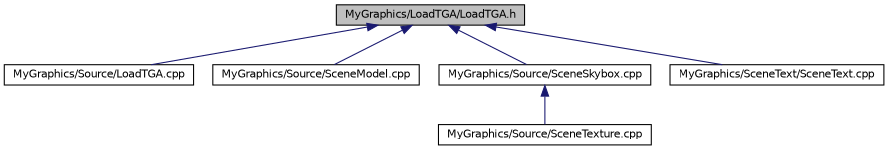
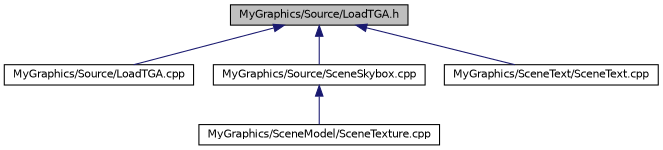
  digraph {
    node [color=black fontname=Helvetica fontsize=10 shape=record]
    edge [color=midnightblue dir=back fontname=Helvetica fontsize=10 labelfontname=Helvetica labelfontsize=10 style=solid]
-   n1 [fillcolor=grey75 fontcolor=black height=0.2 label="MyGraphics/LoadTGA/LoadTGA.h" style=filled width=0.4]
+   n1 [fillcolor=grey75 fontcolor=black height=0.2 label="MyGraphics/Source/LoadTGA.h" style=filled width=0.4]
    n2 [height=0.2 label="MyGraphics/Source/LoadTGA.cpp" width=0.4]
-   n3 [height=0.2 label="MyGraphics/Source/SceneModel.cpp" width=0.4]
    n4 [height=0.2 label="MyGraphics/Source/SceneSkybox.cpp" width=0.4]
    n5 [height=0.2 label="MyGraphics/SceneText/SceneText.cpp" width=0.4]
-   n6 [height=0.2 label="MyGraphics/Source/SceneTexture.cpp" width=0.4]
+   n6 [height=0.2 label="MyGraphics/SceneModel/SceneTexture.cpp" width=0.4]
    n1 -> n2
-   n1 -> n3
    n1 -> n4
    n1 -> n5
    n4 -> n6
  }
